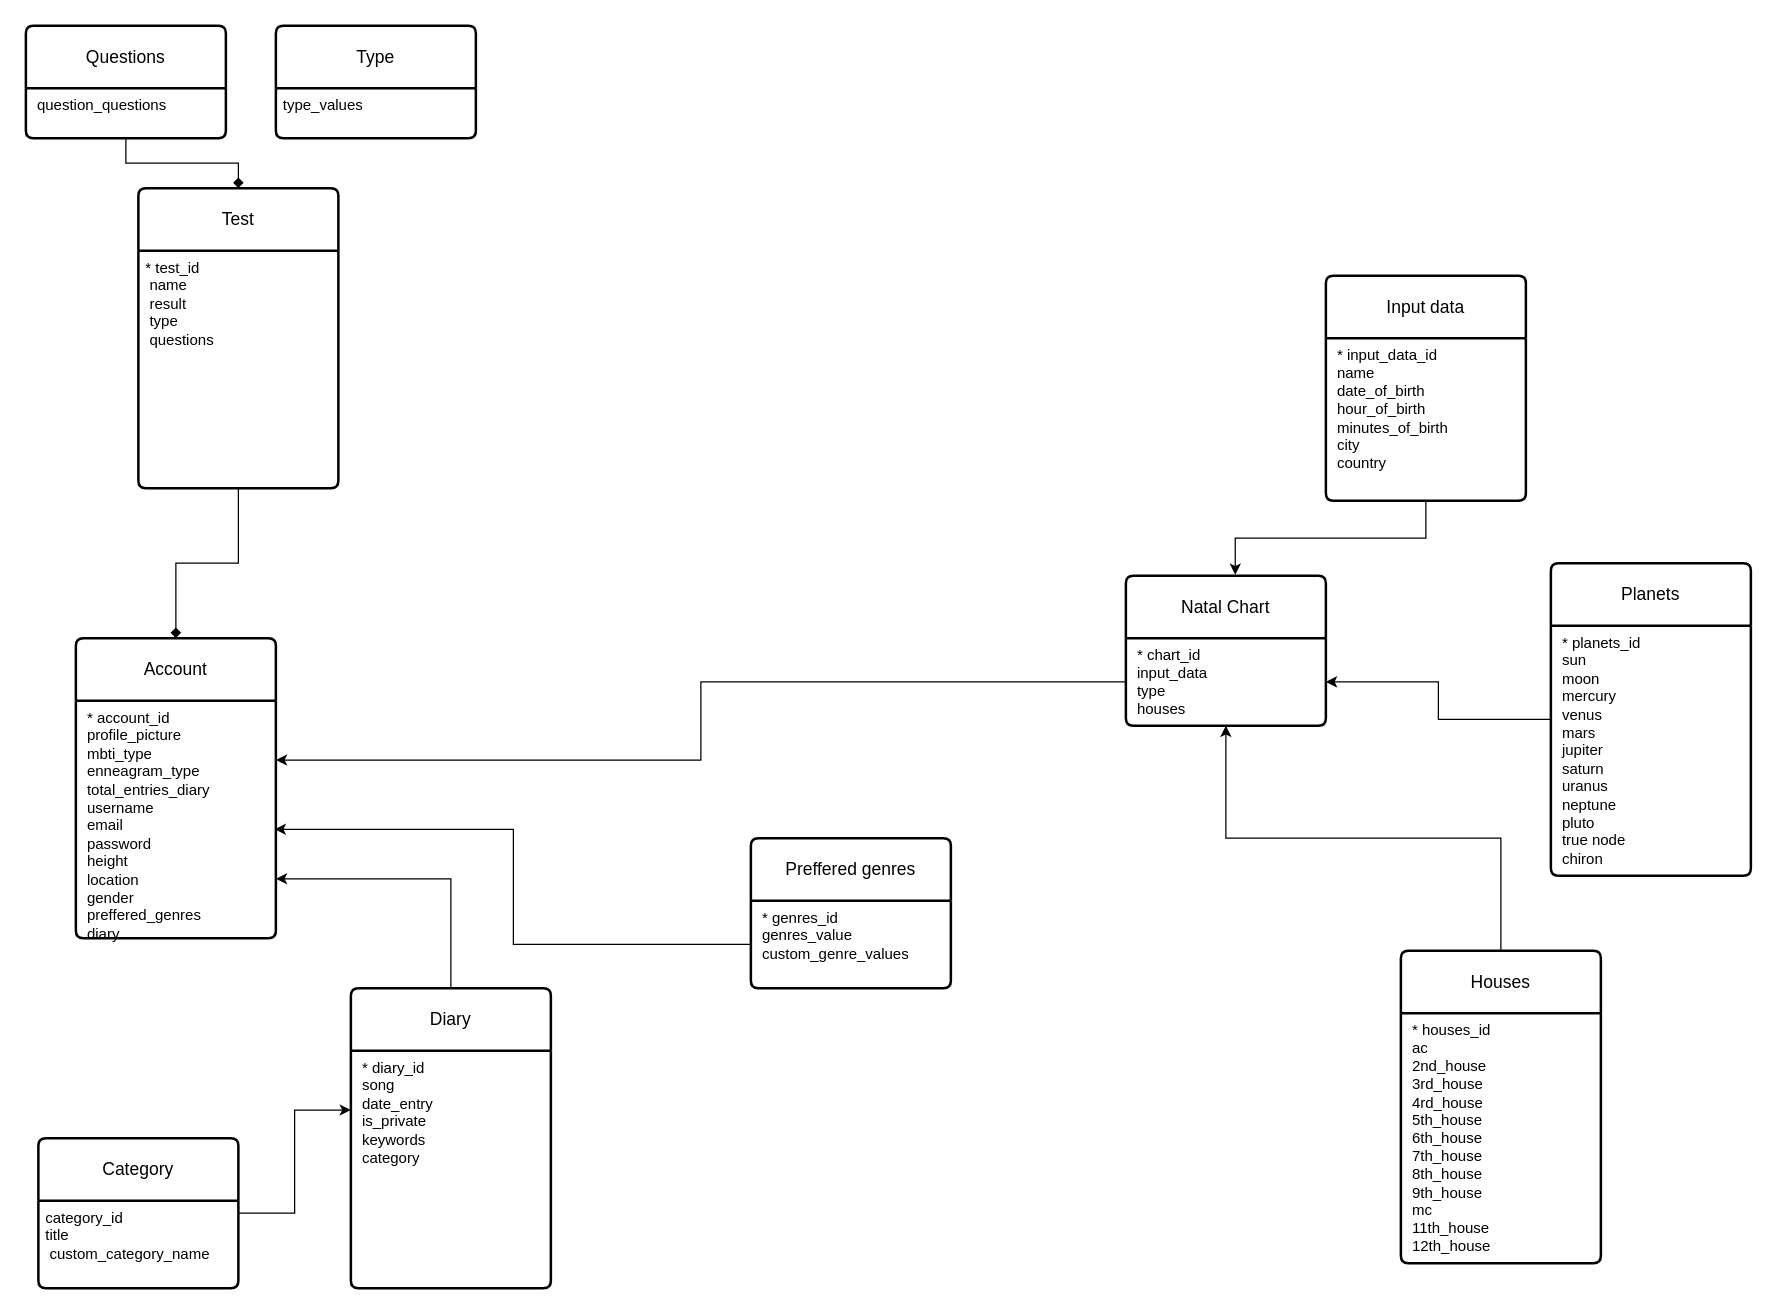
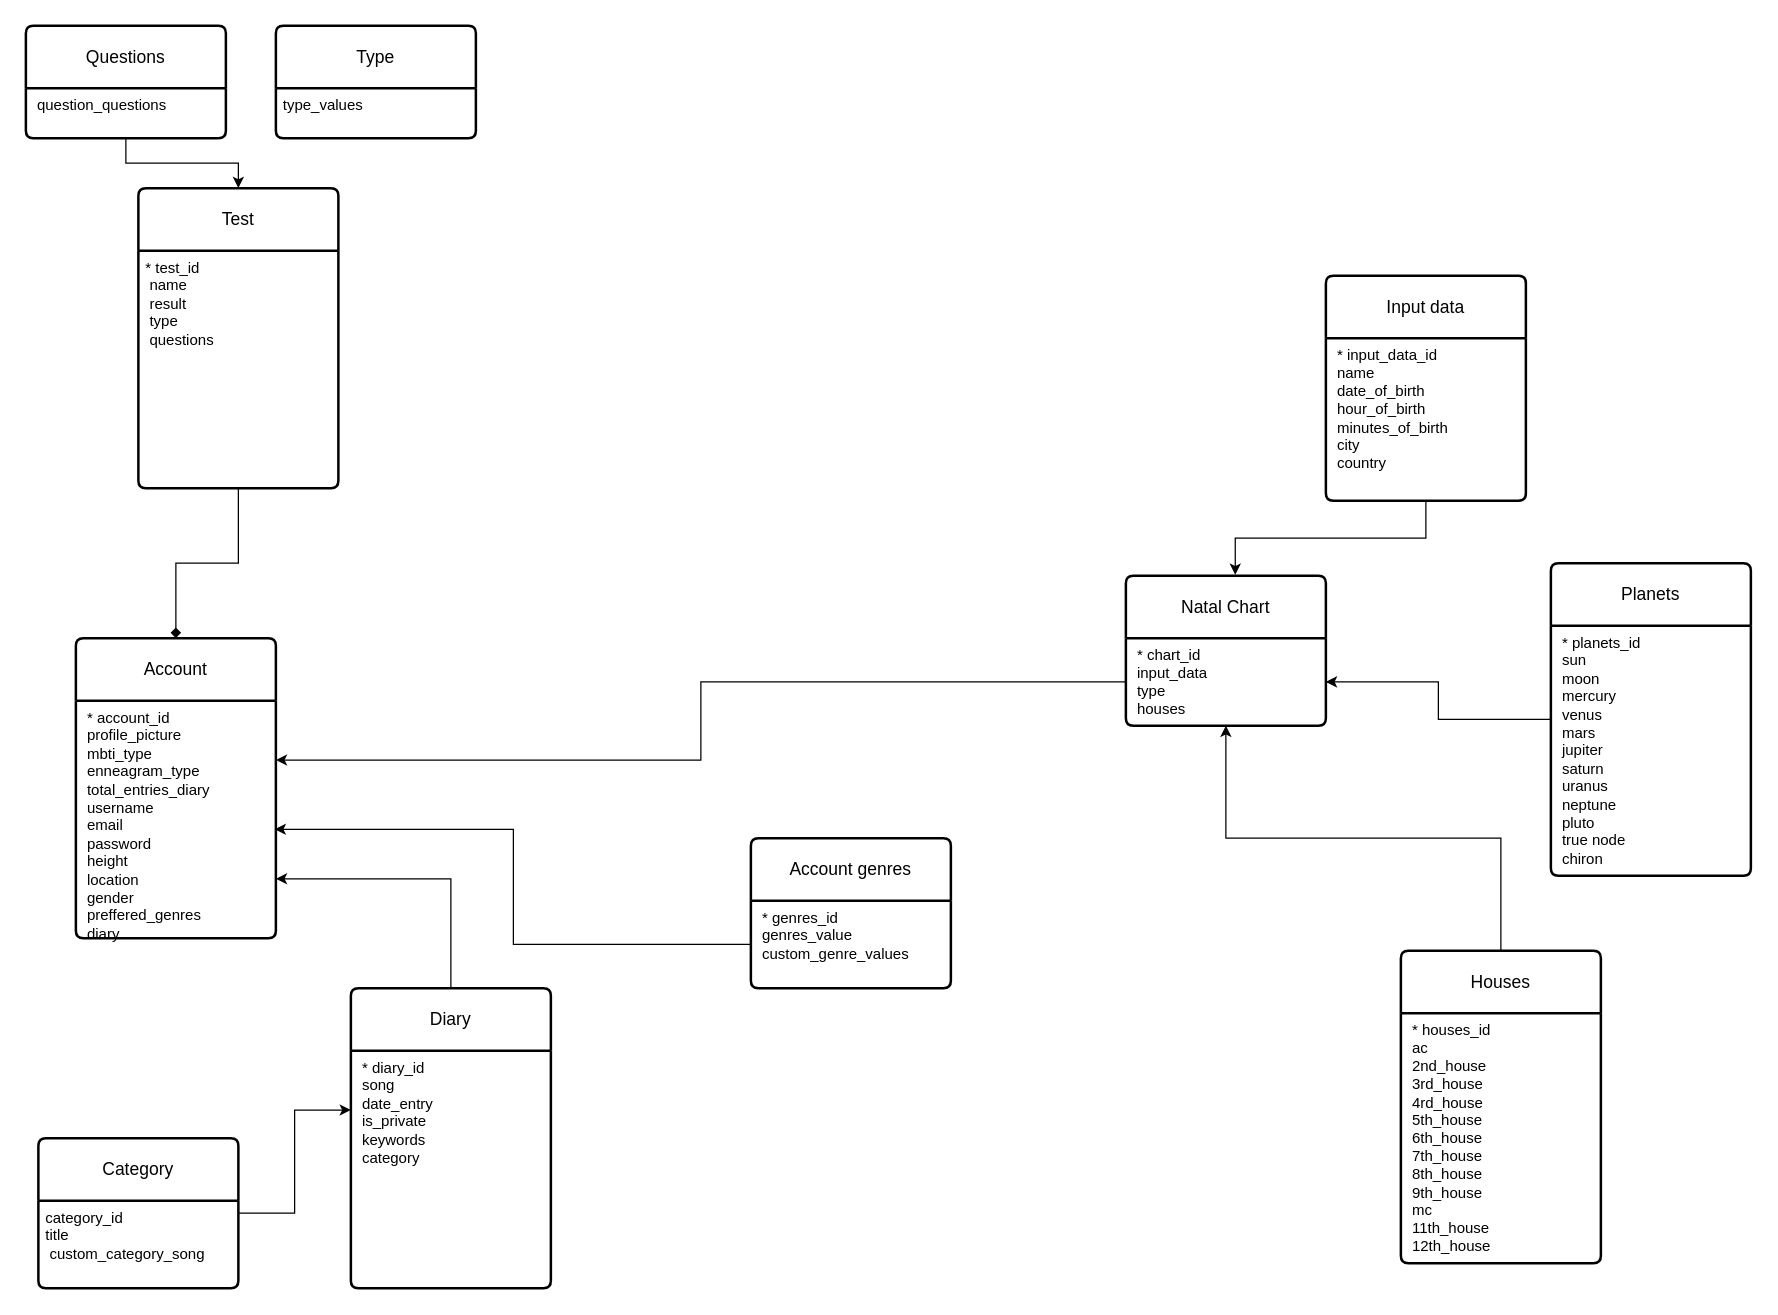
  <mxCell id="0" />
  <mxCell id="1" parent="0" />
  <mxCell id="2" value="Account" style="swimlane;childLayout=stackLayout;horizontal=1;startSize=50;horizontalStack=0;rounded=1;fontSize=14;fontStyle=0;strokeWidth=2;resizeParent=0;resizeLast=1;shadow=0;dashed=0;align=center;arcSize=4;whiteSpace=wrap;html=1;" vertex="1" parent="1"><mxGeometry x="60" y="510" width="160" height="240" as="geometry" /></mxCell>
  <mxCell id="3" value="&amp;nbsp;* account_id&lt;br&gt;&amp;nbsp;profile_picture&lt;br&gt;&amp;nbsp;mbti_type&lt;br&gt;&amp;nbsp;enneagram_type&lt;br&gt;&amp;nbsp;total_entries_diary&lt;br&gt;&amp;nbsp;username&lt;br&gt;&amp;nbsp;email&lt;br&gt;&amp;nbsp;password&lt;br&gt;&amp;nbsp;height&lt;br&gt;&amp;nbsp;location&lt;br&gt;&amp;nbsp;gender&lt;br&gt;&amp;nbsp;preffered_genres&lt;br&gt;&amp;nbsp;diary" style="align=left;strokeColor=none;fillColor=none;spacingLeft=4;fontSize=12;verticalAlign=top;resizable=0;rotatable=0;part=1;html=1;" vertex="1" parent="2"><mxGeometry y="50" width="160" height="190" as="geometry" /></mxCell>
  <mxCell id="4" style="edgeStyle=orthogonalEdgeStyle;rounded=0;orthogonalLoop=1;jettySize=auto;html=1;exitX=0.5;exitY=0;exitDx=0;exitDy=0;entryX=1;entryY=0.75;entryDx=0;entryDy=0;" edge="1" parent="1" source="5" target="3"><mxGeometry relative="1" as="geometry" /></mxCell>
  <mxCell id="5" value="Diary" style="swimlane;childLayout=stackLayout;horizontal=1;startSize=50;horizontalStack=0;rounded=1;fontSize=14;fontStyle=0;strokeWidth=2;resizeParent=0;resizeLast=1;shadow=0;dashed=0;align=center;arcSize=4;whiteSpace=wrap;html=1;" vertex="1" parent="1"><mxGeometry x="280" y="790" width="160" height="240" as="geometry" /></mxCell>
  <mxCell id="6" value="&amp;nbsp;* diary_id&lt;br&gt;&amp;nbsp;song&lt;br&gt;&amp;nbsp;date_entry&lt;br&gt;&amp;nbsp;is_private&lt;br&gt;&amp;nbsp;keywords&lt;br&gt;&amp;nbsp;category" style="align=left;strokeColor=none;fillColor=none;spacingLeft=4;fontSize=12;verticalAlign=top;resizable=0;rotatable=0;part=1;html=1;" vertex="1" parent="5"><mxGeometry y="50" width="160" height="190" as="geometry" /></mxCell>
  <mxCell id="7" value="Test" style="swimlane;childLayout=stackLayout;horizontal=1;startSize=50;horizontalStack=0;rounded=1;fontSize=14;fontStyle=0;strokeWidth=2;resizeParent=0;resizeLast=1;shadow=0;dashed=0;align=center;arcSize=4;whiteSpace=wrap;html=1;" vertex="1" parent="1"><mxGeometry x="110" y="150" width="160" height="240" as="geometry" /></mxCell>
  <mxCell id="8" value="* test_id&lt;br&gt;&amp;nbsp;name&lt;br&gt;&amp;nbsp;result&lt;br&gt;&amp;nbsp;type&lt;br&gt;&amp;nbsp;questions" style="align=left;strokeColor=none;fillColor=none;spacingLeft=4;fontSize=12;verticalAlign=top;resizable=0;rotatable=0;part=1;html=1;" vertex="1" parent="7"><mxGeometry y="50" width="160" height="190" as="geometry" /></mxCell>
  <mxCell id="9" value="Questions" style="swimlane;childLayout=stackLayout;horizontal=1;startSize=50;horizontalStack=0;rounded=1;fontSize=14;fontStyle=0;strokeWidth=2;resizeParent=0;resizeLast=1;shadow=0;dashed=0;align=center;arcSize=4;whiteSpace=wrap;html=1;" vertex="1" parent="1"><mxGeometry x="20" y="20" width="160" height="90" as="geometry" /></mxCell>
  <mxCell id="10" value="&amp;nbsp;question_questions&lt;br&gt;&amp;nbsp;" style="align=left;strokeColor=none;fillColor=none;spacingLeft=4;fontSize=12;verticalAlign=top;resizable=0;rotatable=0;part=1;html=1;" vertex="1" parent="9"><mxGeometry y="50" width="160" height="40" as="geometry" /></mxCell>
  <mxCell id="11" value="Type" style="swimlane;childLayout=stackLayout;horizontal=1;startSize=50;horizontalStack=0;rounded=1;fontSize=14;fontStyle=0;strokeWidth=2;resizeParent=0;resizeLast=1;shadow=0;dashed=0;align=center;arcSize=4;whiteSpace=wrap;html=1;" vertex="1" parent="1"><mxGeometry x="220" y="20" width="160" height="90" as="geometry" /></mxCell>
  <mxCell id="12" value="type_values" style="align=left;strokeColor=none;fillColor=none;spacingLeft=4;fontSize=12;verticalAlign=top;resizable=0;rotatable=0;part=1;html=1;" vertex="1" parent="11"><mxGeometry y="50" width="160" height="40" as="geometry" /></mxCell>
  <mxCell id="13" style="edgeStyle=orthogonalEdgeStyle;rounded=0;orthogonalLoop=1;jettySize=auto;html=1;entryX=0;entryY=0.25;entryDx=0;entryDy=0;" edge="1" parent="1" source="14" target="6"><mxGeometry relative="1" as="geometry" /></mxCell>
  <mxCell id="14" value="Category" style="swimlane;childLayout=stackLayout;horizontal=1;startSize=50;horizontalStack=0;rounded=1;fontSize=14;fontStyle=0;strokeWidth=2;resizeParent=0;resizeLast=1;shadow=0;dashed=0;align=center;arcSize=4;whiteSpace=wrap;html=1;" vertex="1" parent="1"><mxGeometry x="30" y="910" width="160" height="120" as="geometry" /></mxCell>
- <mxCell id="15" value="category_id&amp;nbsp;&lt;br&gt;title&lt;br&gt;&amp;nbsp;custom_category_name" style="align=left;strokeColor=none;fillColor=none;spacingLeft=4;fontSize=12;verticalAlign=top;resizable=0;rotatable=0;part=1;html=1;" vertex="1" parent="14"><mxGeometry y="50" width="160" height="70" as="geometry" /></mxCell>
- <mxCell id="16" style="edgeStyle=orthogonalEdgeStyle;rounded=0;orthogonalLoop=1;jettySize=auto;html=1;exitX=0.5;exitY=1;exitDx=0;exitDy=0;entryX=0.5;entryY=0;entryDx=0;entryDy=0;endArrow=diamond;" edge="1" parent="1" source="10" target="7"><mxGeometry relative="1" as="geometry" /></mxCell>
+ <mxCell id="15" value="category_id&amp;nbsp;&lt;br&gt;title&lt;br&gt;&amp;nbsp;custom_category_song" style="align=left;strokeColor=none;fillColor=none;spacingLeft=4;fontSize=12;verticalAlign=top;resizable=0;rotatable=0;part=1;html=1;" vertex="1" parent="14"><mxGeometry y="50" width="160" height="70" as="geometry" /></mxCell>
+ <mxCell id="16" style="edgeStyle=orthogonalEdgeStyle;rounded=0;orthogonalLoop=1;jettySize=auto;html=1;exitX=0.5;exitY=1;exitDx=0;exitDy=0;entryX=0.5;entryY=0;entryDx=0;entryDy=0;" edge="1" parent="1" source="10" target="7"><mxGeometry relative="1" as="geometry" /></mxCell>
  <mxCell id="17" style="edgeStyle=orthogonalEdgeStyle;rounded=0;orthogonalLoop=1;jettySize=auto;html=1;exitX=0.5;exitY=1;exitDx=0;exitDy=0;entryX=0.5;entryY=0;entryDx=0;entryDy=0;endArrow=diamond;" edge="1" parent="1" source="8" target="2"><mxGeometry relative="1" as="geometry" /></mxCell>
- <mxCell id="18" value="Preffered genres" style="swimlane;childLayout=stackLayout;horizontal=1;startSize=50;horizontalStack=0;rounded=1;fontSize=14;fontStyle=0;strokeWidth=2;resizeParent=0;resizeLast=1;shadow=0;dashed=0;align=center;arcSize=4;whiteSpace=wrap;html=1;" vertex="1" parent="1"><mxGeometry x="600" y="670" width="160" height="120" as="geometry" /></mxCell>
+ <mxCell id="18" value="Account genres" style="swimlane;childLayout=stackLayout;horizontal=1;startSize=50;horizontalStack=0;rounded=1;fontSize=14;fontStyle=0;strokeWidth=2;resizeParent=0;resizeLast=1;shadow=0;dashed=0;align=center;arcSize=4;whiteSpace=wrap;html=1;" vertex="1" parent="1"><mxGeometry x="600" y="670" width="160" height="120" as="geometry" /></mxCell>
  <mxCell id="19" value="&amp;nbsp;* genres_id&amp;nbsp;&lt;br&gt;&amp;nbsp;genres_value&lt;br&gt;&amp;nbsp;custom_genre_values" style="align=left;strokeColor=none;fillColor=none;spacingLeft=4;fontSize=12;verticalAlign=top;resizable=0;rotatable=0;part=1;html=1;" vertex="1" parent="18"><mxGeometry y="50" width="160" height="70" as="geometry" /></mxCell>
  <mxCell id="20" style="edgeStyle=orthogonalEdgeStyle;rounded=0;orthogonalLoop=1;jettySize=auto;html=1;entryX=0.994;entryY=0.542;entryDx=0;entryDy=0;entryPerimeter=0;" edge="1" parent="1" source="19" target="3"><mxGeometry relative="1" as="geometry" /></mxCell>
  <mxCell id="21" value="Natal Chart" style="swimlane;childLayout=stackLayout;horizontal=1;startSize=50;horizontalStack=0;rounded=1;fontSize=14;fontStyle=0;strokeWidth=2;resizeParent=0;resizeLast=1;shadow=0;dashed=0;align=center;arcSize=4;whiteSpace=wrap;html=1;" vertex="1" parent="1"><mxGeometry x="900" y="460" width="160" height="120" as="geometry" /></mxCell>
  <mxCell id="22" value="&amp;nbsp;* chart_id&lt;br&gt;&amp;nbsp;input_data&lt;br&gt;&amp;nbsp;type&lt;br&gt;&amp;nbsp;houses" style="align=left;strokeColor=none;fillColor=none;spacingLeft=4;fontSize=12;verticalAlign=top;resizable=0;rotatable=0;part=1;html=1;" vertex="1" parent="21"><mxGeometry y="50" width="160" height="70" as="geometry" /></mxCell>
  <mxCell id="23" value="Input data" style="swimlane;childLayout=stackLayout;horizontal=1;startSize=50;horizontalStack=0;rounded=1;fontSize=14;fontStyle=0;strokeWidth=2;resizeParent=0;resizeLast=1;shadow=0;dashed=0;align=center;arcSize=4;whiteSpace=wrap;html=1;" vertex="1" parent="1"><mxGeometry x="1060" width="160" height="180" as="geometry" y="220" /></mxCell>
  <mxCell id="24" value="&amp;nbsp;* input_data_id&lt;br&gt;&amp;nbsp;name&lt;br&gt;&amp;nbsp;date_of_birth&lt;br&gt;&amp;nbsp;hour_of_birth&lt;br&gt;&amp;nbsp;minutes_of_birth&lt;br&gt;&amp;nbsp;city&lt;br&gt;&amp;nbsp;country" style="align=left;strokeColor=none;fillColor=none;spacingLeft=4;fontSize=12;verticalAlign=top;resizable=0;rotatable=0;part=1;html=1;" vertex="1" parent="23"><mxGeometry y="50" width="160" height="130" as="geometry" /></mxCell>
  <mxCell id="25" style="edgeStyle=orthogonalEdgeStyle;rounded=0;orthogonalLoop=1;jettySize=auto;html=1;entryX=0.547;entryY=-0.005;entryDx=0;entryDy=0;entryPerimeter=0;" edge="1" parent="1" source="24" target="21"><mxGeometry relative="1" as="geometry" /></mxCell>
  <mxCell id="26" style="edgeStyle=orthogonalEdgeStyle;rounded=0;orthogonalLoop=1;jettySize=auto;html=1;entryX=1;entryY=0.5;entryDx=0;entryDy=0;" edge="1" parent="1" source="27" target="22"><mxGeometry relative="1" as="geometry" /></mxCell>
  <mxCell id="27" value="Planets" style="swimlane;childLayout=stackLayout;horizontal=1;startSize=50;horizontalStack=0;rounded=1;fontSize=14;fontStyle=0;strokeWidth=2;resizeParent=0;resizeLast=1;shadow=0;dashed=0;align=center;arcSize=4;whiteSpace=wrap;html=1;" vertex="1" parent="1"><mxGeometry x="1240" y="450" width="160" height="250" as="geometry" /></mxCell>
  <mxCell id="28" value="&amp;nbsp;* planets_id&lt;br&gt;&amp;nbsp;sun&lt;br&gt;&amp;nbsp;moon&lt;br&gt;&amp;nbsp;mercury&lt;br&gt;&amp;nbsp;venus&lt;br&gt;&amp;nbsp;mars&lt;br&gt;&amp;nbsp;jupiter&lt;br&gt;&amp;nbsp;saturn&lt;br&gt;&amp;nbsp;uranus&lt;br&gt;&amp;nbsp;neptune&lt;br&gt;&amp;nbsp;pluto&lt;br&gt;&amp;nbsp;true node&lt;br&gt;&amp;nbsp;chiron" style="align=left;strokeColor=none;fillColor=none;spacingLeft=4;fontSize=12;verticalAlign=top;resizable=0;rotatable=0;part=1;html=1;" vertex="1" parent="27"><mxGeometry y="50" width="160" height="200" as="geometry" /></mxCell>
  <mxCell id="29" style="edgeStyle=orthogonalEdgeStyle;rounded=0;orthogonalLoop=1;jettySize=auto;html=1;exitX=0.5;exitY=0;exitDx=0;exitDy=0;entryX=0.5;entryY=1;entryDx=0;entryDy=0;" edge="1" parent="1" source="30" target="22"><mxGeometry relative="1" as="geometry" /></mxCell>
  <mxCell id="30" value="Houses" style="swimlane;childLayout=stackLayout;horizontal=1;startSize=50;horizontalStack=0;rounded=1;fontSize=14;fontStyle=0;strokeWidth=2;resizeParent=0;resizeLast=1;shadow=0;dashed=0;align=center;arcSize=4;whiteSpace=wrap;html=1;" vertex="1" parent="1"><mxGeometry x="1120" y="760" width="160" height="250" as="geometry" /></mxCell>
  <mxCell id="31" value="&amp;nbsp;* houses_id&lt;br&gt;&amp;nbsp;ac&lt;br&gt;&amp;nbsp;2nd_house&lt;br&gt;&amp;nbsp;3rd_house&lt;br&gt;&amp;nbsp;4rd_house&lt;br&gt;&amp;nbsp;5th_house&lt;br&gt;&amp;nbsp;6th_house&lt;br&gt;&amp;nbsp;7th_house&lt;br&gt;&amp;nbsp;8th_house&lt;br&gt;&amp;nbsp;9th_house&lt;br&gt;&amp;nbsp;mc&lt;br&gt;&amp;nbsp;11th_house&lt;br&gt;&amp;nbsp;12th_house" style="align=left;strokeColor=none;fillColor=none;spacingLeft=4;fontSize=12;verticalAlign=top;resizable=0;rotatable=0;part=1;html=1;" vertex="1" parent="30"><mxGeometry y="50" width="160" height="200" as="geometry" /></mxCell>
  <mxCell id="32" style="edgeStyle=orthogonalEdgeStyle;rounded=0;orthogonalLoop=1;jettySize=auto;html=1;entryX=1;entryY=0.25;entryDx=0;entryDy=0;" edge="1" parent="1" source="22" target="3"><mxGeometry relative="1" as="geometry" /></mxCell>
